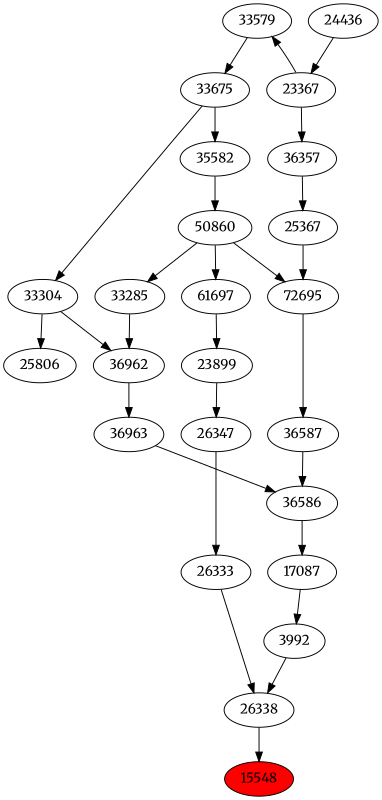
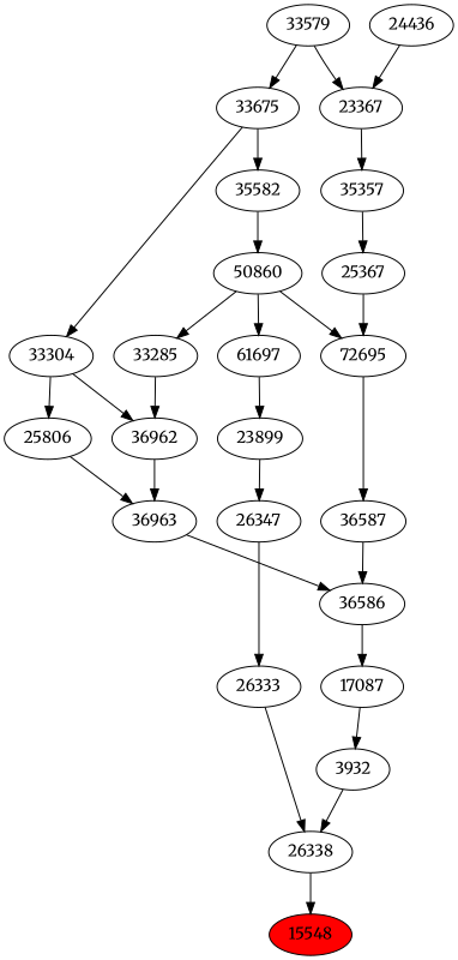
  strict digraph {
    fontname=Merriweather
    node [fontname=Merriweather]
    edge [fontname=Merriweather]
    n1 [fillcolor=red label=15548 style=filled]
    n2 [label=26338]
    n3 [label=26333]
-   n4 [label=3992]
+   n4 [label=3932]
    n5 [label=26347]
    n6 [label=17087]
    n7 [label=23899]
    n8 [label=36586]
    n9 [label=61697]
    n10 [label=36587]
    n11 [label=36963]
    n12 [label=50860]
    n13 [label=72695]
    n14 [label=33285]
    n15 [label=36962]
    n16 [label=25806]
    n17 [label=35582]
    n18 [label=25367]
    n19 [label=33304]
    n20 [label=33675]
-   n21 [label=36357]
+   n21 [label=35357]
    n22 [label=33579]
    n23 [label=23367]
    n24 [label=24436]
    n2 -> n1
    n3 -> n2
    n4 -> n2
    n5 -> n3
    n6 -> n4
    n7 -> n5
    n8 -> n6
    n9 -> n7
    n10 -> n8
    n11 -> n8
    n12 -> n9
    n12 -> n13
    n12 -> n14
    n13 -> n10
    n14 -> n15
    n15 -> n11
+   n16 -> n11
    n17 -> n12
    n18 -> n13
    n19 -> n15
    n19 -> n16
    n20 -> n17
    n20 -> n19
    n21 -> n18
    n22 -> n20
    n23 -> n21
-   n23 -> n22
+   n22 -> n23
    n24 -> n23
  }
